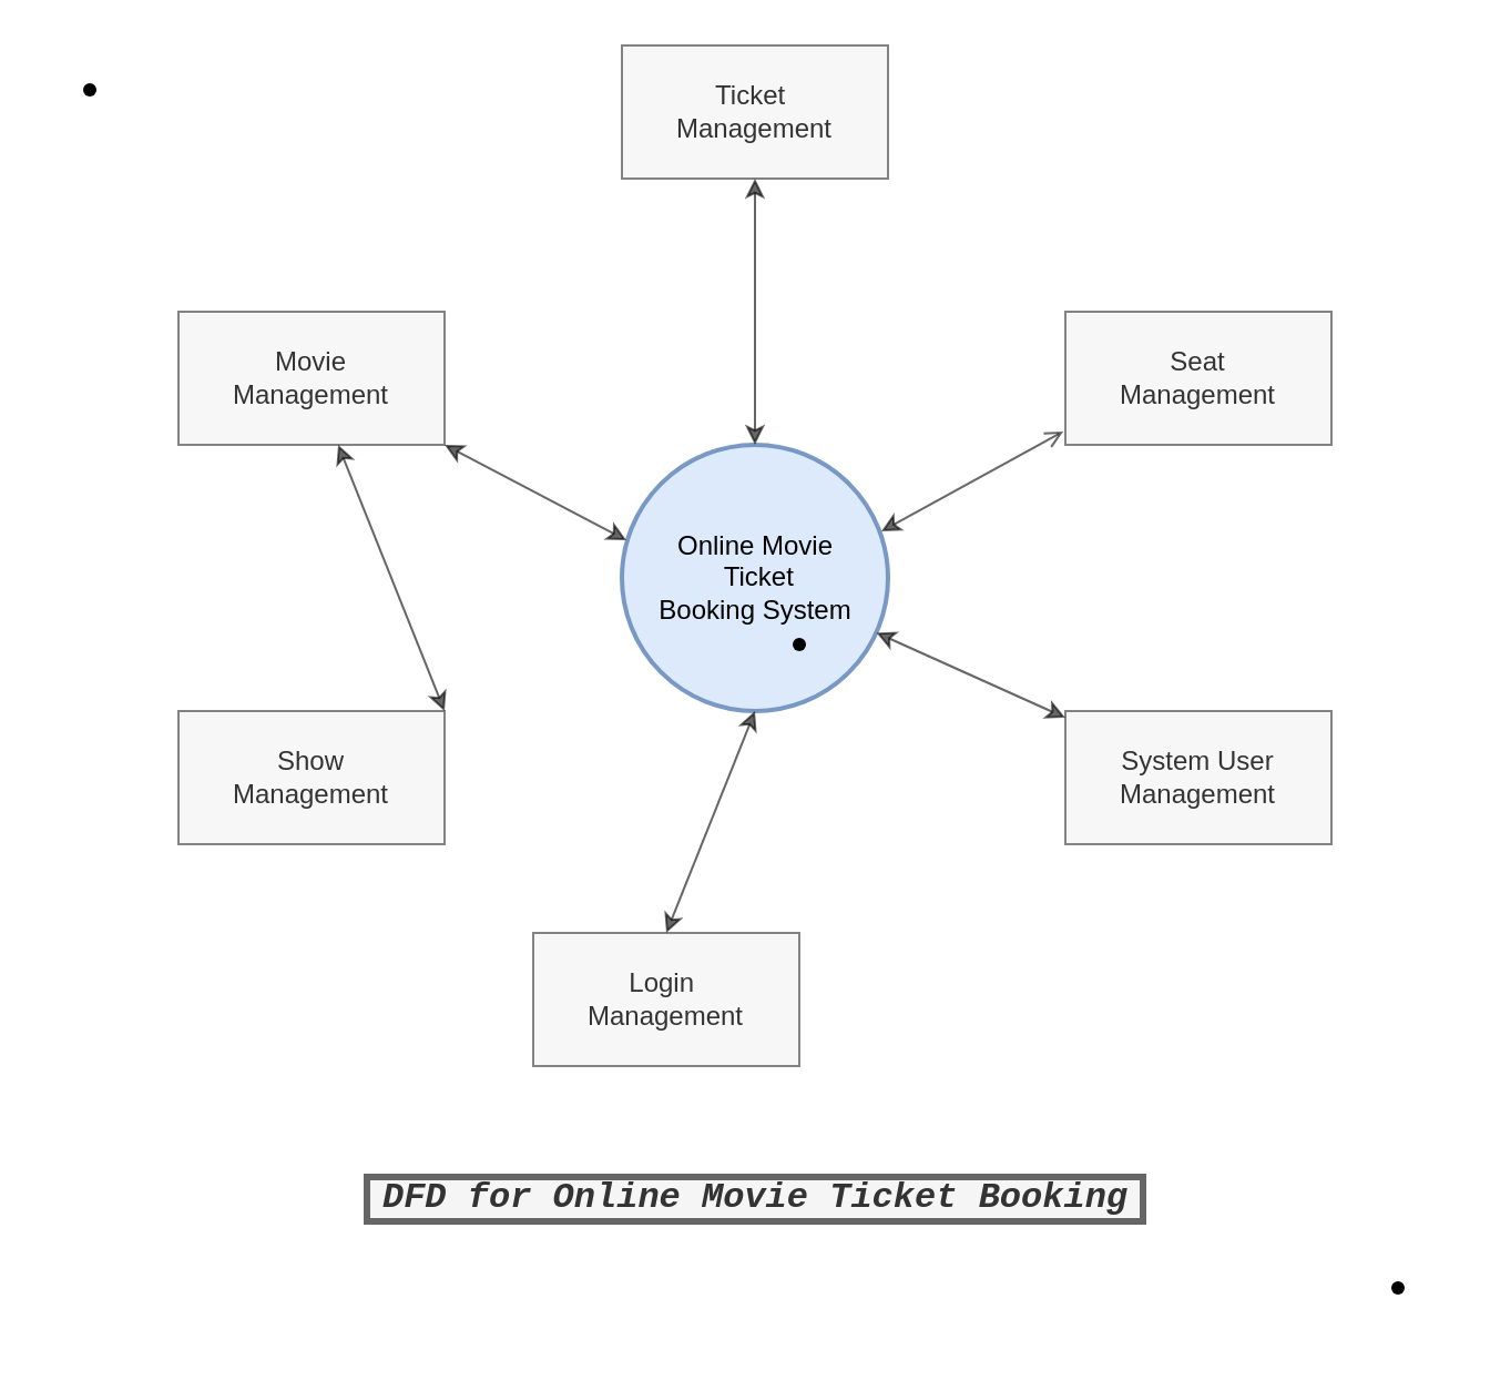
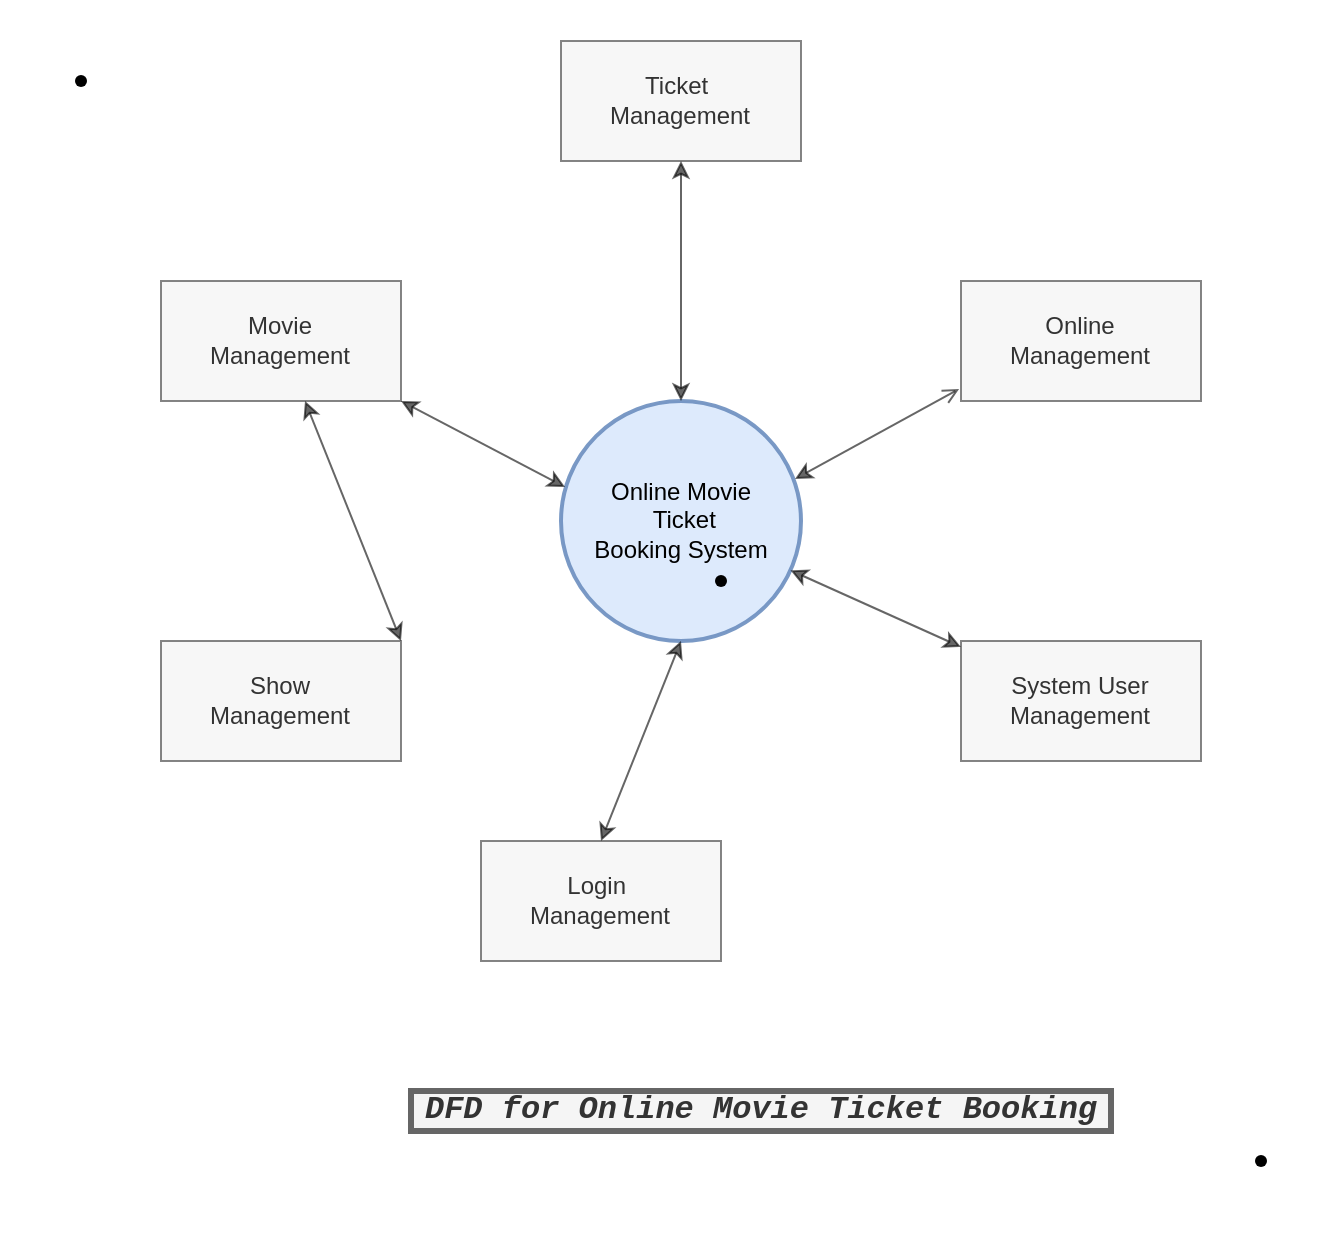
  <mxCell id="0" />
  <mxCell id="1" parent="0" />
  <mxCell id="2" value="Online Movie&lt;br&gt;&amp;nbsp;Ticket&lt;br&gt;Booking System" style="shape=ellipse;html=1;dashed=0;whitespace=wrap;aspect=fixed;perimeter=ellipsePerimeter;strokeWidth=2;direction=west;rounded=0;opacity=90;fillColor=#dae8fc;strokeColor=#6c8ebf;" parent="1" vertex="1"><mxGeometry x="280" y="200" width="120" height="120" as="geometry" /></mxCell>
  <mxCell id="3" value="Movie &lt;br&gt;Management" style="rounded=0;whiteSpace=wrap;html=1;dashed=0;strokeWidth=1;opacity=80;fillColor=#f5f5f5;fontColor=#333333;strokeColor=#666666;" parent="1" vertex="1"><mxGeometry x="80" y="140" width="120" height="60" as="geometry" /></mxCell>
  <mxCell id="4" value="Ticket&amp;nbsp;&lt;br&gt;Management" style="rounded=0;whiteSpace=wrap;html=1;dashed=0;strokeWidth=1;opacity=80;fillColor=#f5f5f5;fontColor=#333333;strokeColor=#666666;" parent="1" vertex="1"><mxGeometry x="280" y="20" width="120" height="60" as="geometry" /></mxCell>
  <mxCell id="5" value="Login&amp;nbsp;&lt;br&gt;Management" style="rounded=0;whiteSpace=wrap;html=1;dashed=0;strokeWidth=1;opacity=80;fillColor=#f5f5f5;fontColor=#333333;strokeColor=#666666;" parent="1" vertex="1"><mxGeometry x="240" y="420" width="120" height="60" as="geometry" /></mxCell>
  <mxCell id="6" value="Show&lt;br&gt;Management" style="whiteSpace=wrap;html=1;rounded=0;dashed=0;strokeWidth=1;opacity=80;fillColor=#f5f5f5;fontColor=#333333;strokeColor=#666666;" parent="1" vertex="1"><mxGeometry x="80" y="320" width="120" height="60" as="geometry" /></mxCell>
- <mxCell id="7" value="Seat&lt;br&gt;Management" style="rounded=0;whiteSpace=wrap;html=1;dashed=0;strokeWidth=1;opacity=80;fillColor=#f5f5f5;fontColor=#333333;strokeColor=#666666;" parent="1" vertex="1"><mxGeometry x="480" y="140" width="120" height="60" as="geometry" /></mxCell>
+ <mxCell id="7" value="Online&lt;br&gt;Management" style="rounded=0;whiteSpace=wrap;html=1;dashed=0;strokeWidth=1;opacity=80;fillColor=#f5f5f5;fontColor=#333333;strokeColor=#666666;" parent="1" vertex="1"><mxGeometry x="480" y="140" width="120" height="60" as="geometry" /></mxCell>
  <mxCell id="8" value="System User&lt;br&gt;Management" style="whiteSpace=wrap;html=1;rounded=0;dashed=0;strokeWidth=1;opacity=80;fillColor=#f5f5f5;fontColor=#333333;strokeColor=#666666;" parent="1" vertex="1"><mxGeometry x="480" y="320" width="120" height="60" as="geometry" /></mxCell>
  <mxCell id="9" value="" style="endArrow=classic;startArrow=classic;html=1;rounded=0;exitX=0.5;exitY=1;exitDx=0;exitDy=0;entryX=0.5;entryY=1;entryDx=0;entryDy=0;opacity=60;" parent="1" source="4" target="2" edge="1"><mxGeometry width="50" height="50" relative="1" as="geometry"><mxPoint x="300" y="300" as="sourcePoint" /><mxPoint x="350" y="250" as="targetPoint" /></mxGeometry></mxCell>
  <mxCell id="10" value="" style="endArrow=open;startArrow=classic;html=1;rounded=0;entryX=-0.008;entryY=0.9;entryDx=0;entryDy=0;entryPerimeter=0;exitX=0.025;exitY=0.675;exitDx=0;exitDy=0;exitPerimeter=0;opacity=60;strokeWidth=1;startSize=6;jumpStyle=none;jumpSize=6;" parent="1" source="2" target="7" edge="1"><mxGeometry width="50" height="50" relative="1" as="geometry"><mxPoint x="300" y="300" as="sourcePoint" /><mxPoint x="350" y="250" as="targetPoint" /></mxGeometry></mxCell>
  <mxCell id="11" value="" style="endArrow=classic;startArrow=classic;html=1;rounded=0;opacity=60;" parent="1" source="2" target="8" edge="1"><mxGeometry width="50" height="50" relative="1" as="geometry"><mxPoint x="300" y="300" as="sourcePoint" /><mxPoint x="350" y="250" as="targetPoint" /></mxGeometry></mxCell>
  <mxCell id="12" value="" style="endArrow=classic;startArrow=classic;html=1;rounded=0;exitX=0.5;exitY=0;exitDx=0;exitDy=0;entryX=0.5;entryY=0;entryDx=0;entryDy=0;opacity=60;" parent="1" source="5" target="2" edge="1"><mxGeometry width="50" height="50" relative="1" as="geometry"><mxPoint x="300" y="300" as="sourcePoint" /><mxPoint x="350" y="250" as="targetPoint" /></mxGeometry></mxCell>
  <mxCell id="13" value="" style="endArrow=classic;startArrow=classic;html=1;rounded=0;startSize=6;strokeWidth=1;opacity=60;jumpStyle=none;jumpSize=6;exitX=1;exitY=0;exitDx=0;exitDy=0;" parent="1" source="6" target="3" edge="1"><mxGeometry width="50" height="50" relative="1" as="geometry"><mxPoint x="300" y="300" as="sourcePoint" /><mxPoint x="280" y="280" as="targetPoint" /></mxGeometry></mxCell>
  <mxCell id="14" value="" style="endArrow=classic;startArrow=classic;html=1;rounded=0;startSize=6;strokeWidth=1;opacity=60;jumpStyle=none;jumpSize=6;exitX=1;exitY=1;exitDx=0;exitDy=0;entryX=0.983;entryY=0.642;entryDx=0;entryDy=0;entryPerimeter=0;" parent="1" source="3" target="2" edge="1"><mxGeometry width="50" height="50" relative="1" as="geometry"><mxPoint x="300" y="300" as="sourcePoint" /><mxPoint x="350" y="250" as="targetPoint" /></mxGeometry></mxCell>
- <mxCell id="15" value="DFD for Online Movie Ticket Booking" style="text;html=1;align=center;verticalAlign=middle;resizable=0;points=[];autosize=1;strokeColor=#666666;fillColor=#f5f5f5;strokeWidth=3;fontFamily=Courier New;fontStyle=3;fontColor=#333333;fontSize=16;" parent="1" vertex="1"><mxGeometry x="165" y="530" width="350" height="20" as="geometry" /></mxCell>
+ <mxCell id="15" value="DFD for Online Movie Ticket Booking" style="text;html=1;align=center;verticalAlign=middle;resizable=0;points=[];autosize=1;strokeColor=#666666;fillColor=#f5f5f5;strokeWidth=3;fontFamily=Courier New;fontStyle=3;fontColor=#333333;fontSize=16;" parent="1" vertex="1"><mxGeometry x="205" y="545" width="350" height="20" as="geometry" /></mxCell>
  <mxCell id="16" value="" style="shape=waypoint;sketch=0;fillStyle=solid;size=6;pointerEvents=1;points=[];fillColor=none;resizable=0;rotatable=0;perimeter=centerPerimeter;snapToPoint=1;" vertex="1" parent="1"><mxGeometry x="340" y="270" width="40" height="40" as="geometry" /></mxCell>
  <mxCell id="17" value="" style="shape=waypoint;sketch=0;fillStyle=solid;size=6;pointerEvents=1;points=[];fillColor=none;resizable=0;rotatable=0;perimeter=centerPerimeter;snapToPoint=1;" vertex="1" parent="1"><mxGeometry x="20" y="20" width="40" height="40" as="geometry" /></mxCell>
  <mxCell id="18" value="" style="shape=waypoint;sketch=0;fillStyle=solid;size=6;pointerEvents=1;points=[];fillColor=none;resizable=0;rotatable=0;perimeter=centerPerimeter;snapToPoint=1;" vertex="1" parent="1"><mxGeometry x="610" y="560" width="40" height="40" as="geometry" /></mxCell>
